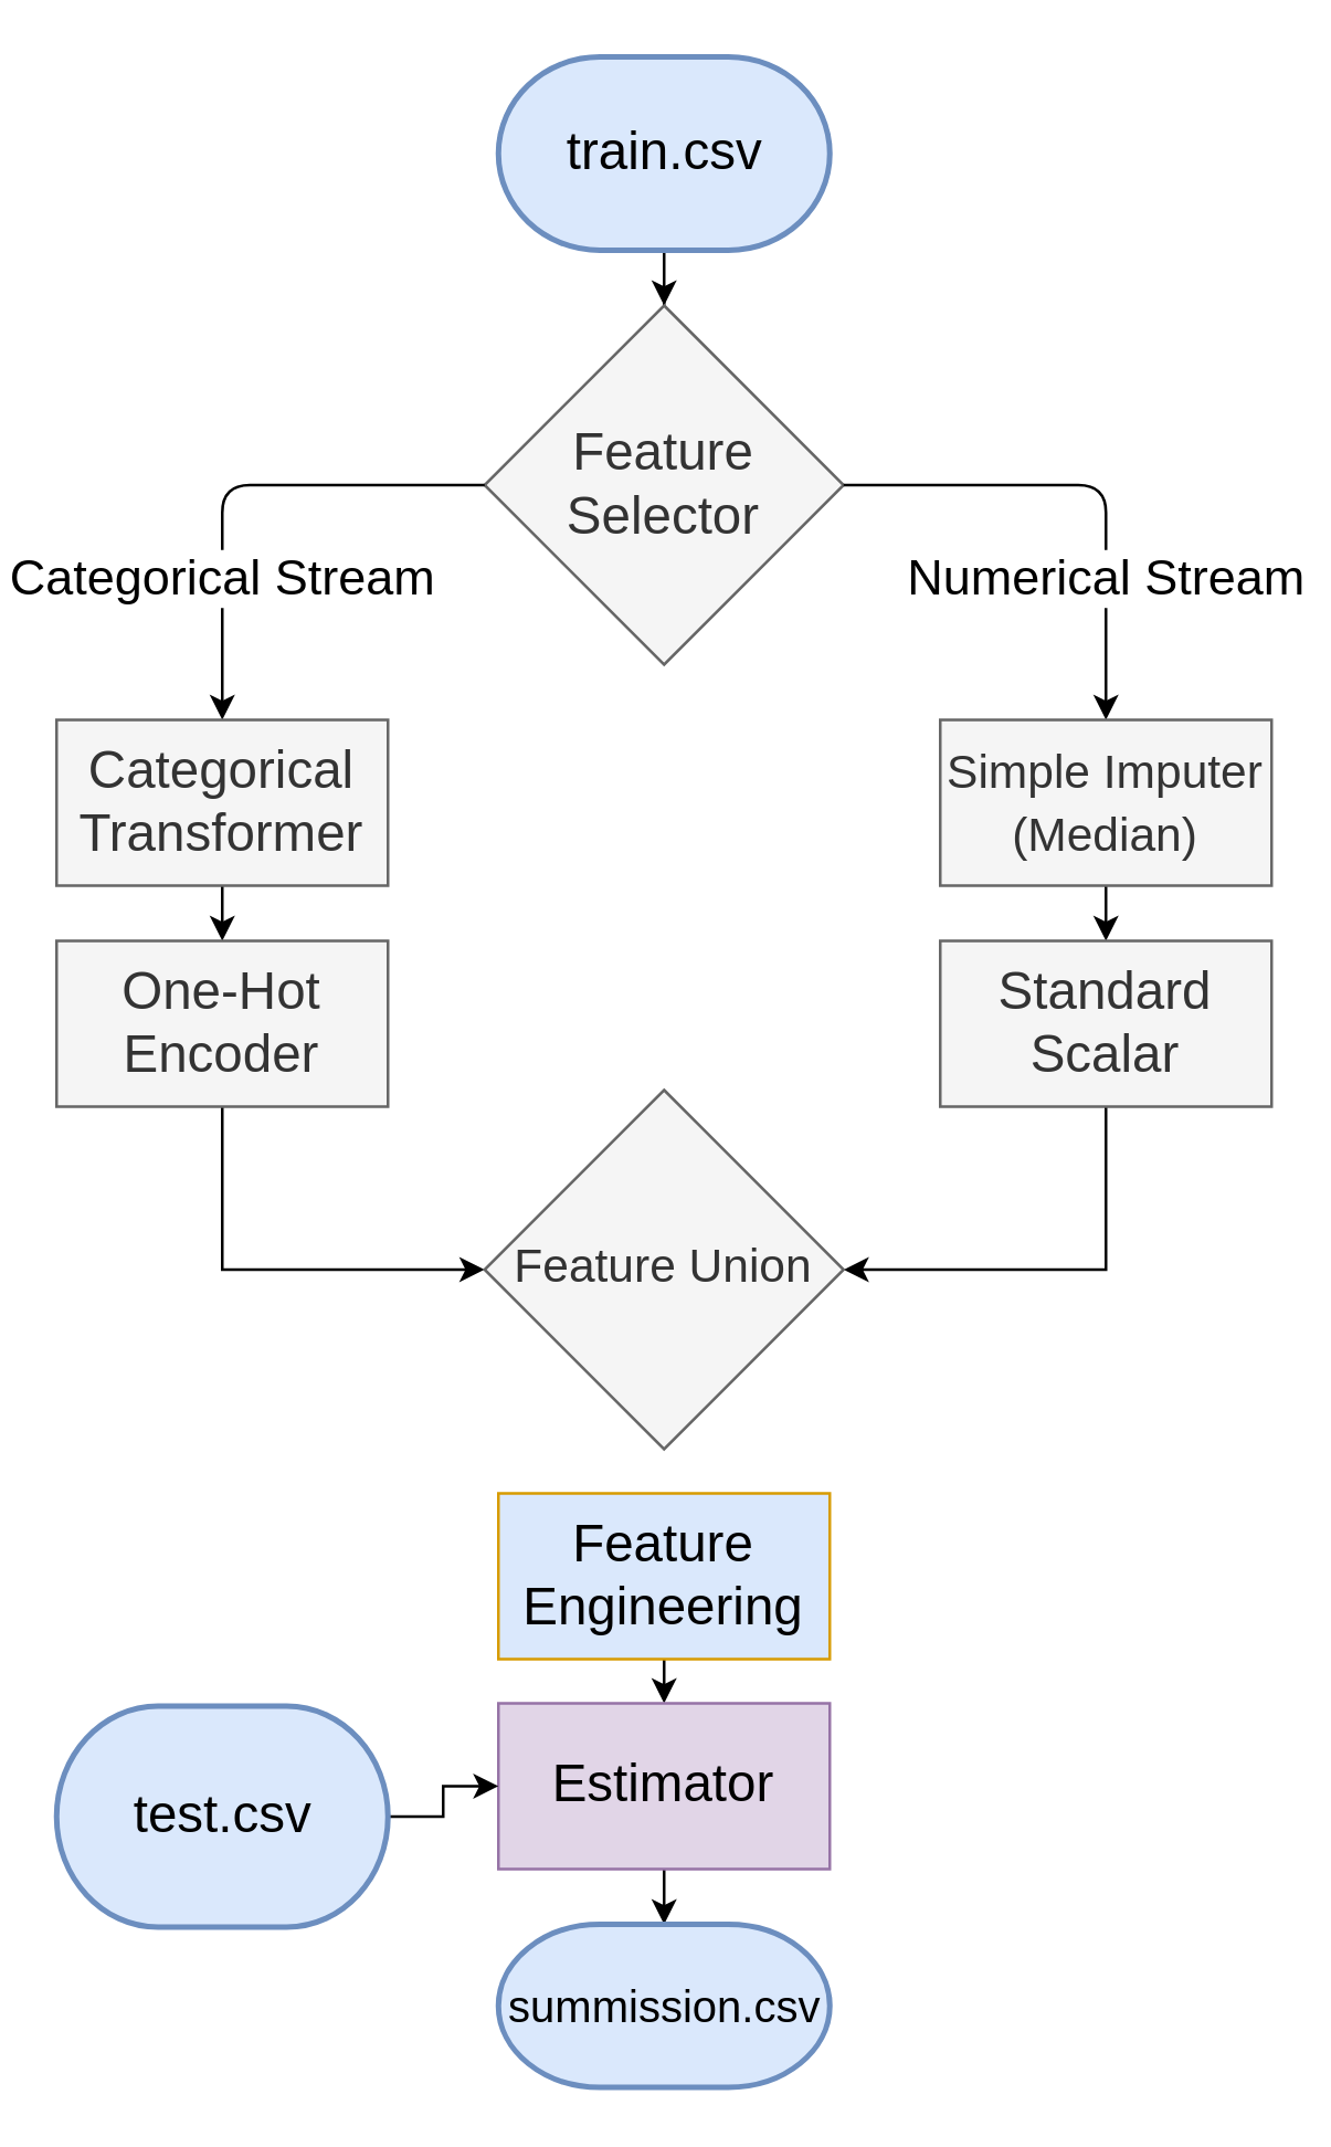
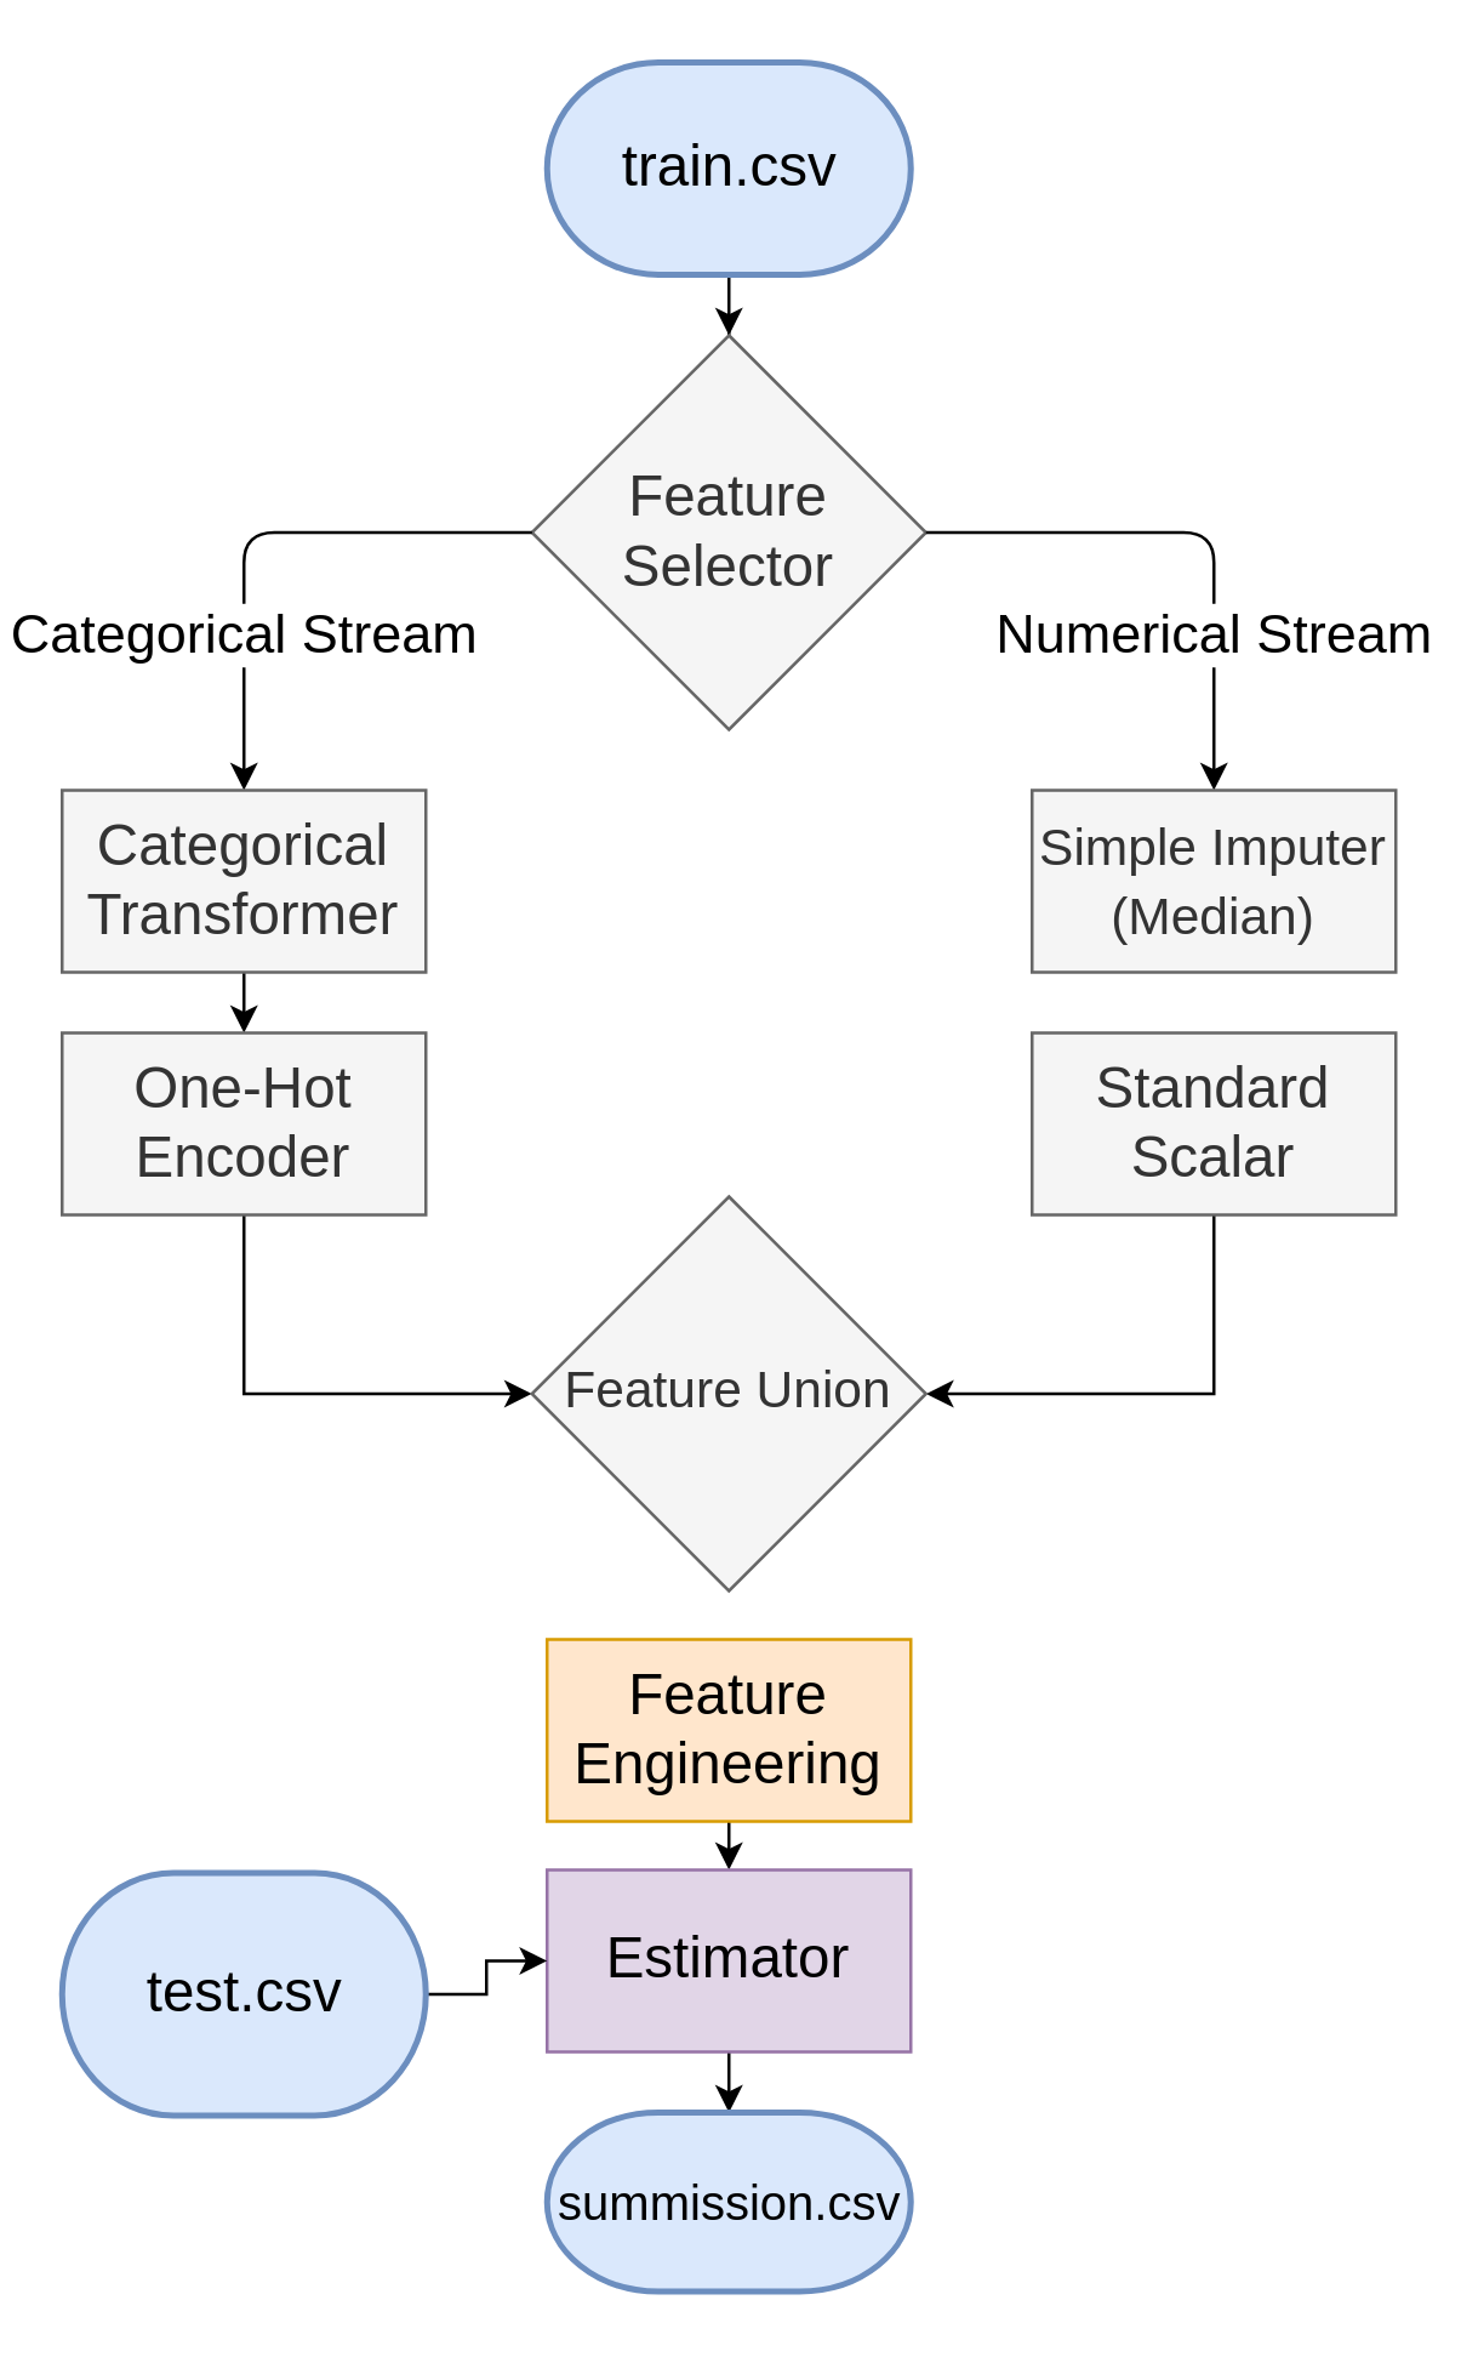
  <mxCell id="0" />
  <mxCell id="1" parent="0" />
  <mxCell id="2" value="" style="edgeStyle=orthogonalEdgeStyle;rounded=0;orthogonalLoop=1;jettySize=auto;html=1;entryX=0.5;entryY=0;entryDx=0;entryDy=0;" edge="1" parent="1" source="3" target="4"><mxGeometry relative="1" as="geometry"><mxPoint x="240" y="110" as="targetPoint" /></mxGeometry></mxCell>
  <mxCell id="3" value="train.csv" style="shape=mxgraph.flowchart.terminator;strokeWidth=2;gradientDirection=north;fontStyle=0;html=1;fontSize=19;fillColor=#dae8fc;strokeColor=#6c8ebf;" parent="1" vertex="1"><mxGeometry x="180" y="20" width="120" height="70" as="geometry" /></mxCell>
  <mxCell id="4" value="Feature Selector" style="rhombus;whiteSpace=wrap;html=1;fontSize=19;fillColor=#f5f5f5;strokeColor=#666666;fontColor=#333333;" vertex="1" parent="1"><mxGeometry x="175" y="110" width="130" height="130" as="geometry" /></mxCell>
  <mxCell id="5" value="Categorical Stream" style="endArrow=classic;html=1;exitX=0;exitY=0.5;exitDx=0;exitDy=0;strokeWidth=1;fontSize=18;entryX=0.5;entryY=0;entryDx=0;entryDy=0;" edge="1" parent="1" source="4" target="8"><mxGeometry x="0.056" y="35" width="50" height="50" relative="1" as="geometry"><mxPoint x="180" y="310" as="sourcePoint" /><mxPoint x="80" y="260" as="targetPoint" /><Array as="points"><mxPoint x="80" y="175" /></Array><mxPoint x="-35" y="34" as="offset" /></mxGeometry></mxCell>
  <mxCell id="6" value="Numerical Stream" style="endArrow=classic;html=1;exitX=1;exitY=0.5;exitDx=0;exitDy=0;strokeWidth=1;fontSize=18;" edge="1" parent="1" source="4"><mxGeometry x="0.056" y="35" width="50" height="50" relative="1" as="geometry"><mxPoint x="185" y="185" as="sourcePoint" /><mxPoint x="400" y="260" as="targetPoint" /><Array as="points"><mxPoint x="400" y="175" /></Array><mxPoint x="-35" y="34" as="offset" /></mxGeometry></mxCell>
  <mxCell id="7" style="edgeStyle=orthogonalEdgeStyle;rounded=0;orthogonalLoop=1;jettySize=auto;html=1;exitX=0.5;exitY=1;exitDx=0;exitDy=0;entryX=0.5;entryY=0;entryDx=0;entryDy=0;strokeWidth=1;fontSize=19;" edge="1" parent="1" source="8" target="10"><mxGeometry relative="1" as="geometry" /></mxCell>
  <mxCell id="8" value="Categorical Transformer" style="rounded=0;whiteSpace=wrap;html=1;fontSize=19;fillColor=#f5f5f5;strokeColor=#666666;fontColor=#333333;" vertex="1" parent="1"><mxGeometry x="20" y="260" width="120" height="60" as="geometry" /></mxCell>
  <mxCell id="9" style="edgeStyle=orthogonalEdgeStyle;rounded=0;orthogonalLoop=1;jettySize=auto;html=1;exitX=0.5;exitY=1;exitDx=0;exitDy=0;entryX=0;entryY=0.5;entryDx=0;entryDy=0;strokeWidth=1;fontSize=19;" edge="1" parent="1" source="10" target="15"><mxGeometry relative="1" as="geometry" /></mxCell>
  <mxCell id="10" value="One-Hot Encoder" style="rounded=0;whiteSpace=wrap;html=1;fontSize=19;fillColor=#f5f5f5;strokeColor=#666666;fontColor=#333333;" vertex="1" parent="1"><mxGeometry x="20" y="340" width="120" height="60" as="geometry" /></mxCell>
- <mxCell id="11" style="edgeStyle=orthogonalEdgeStyle;rounded=0;orthogonalLoop=1;jettySize=auto;html=1;exitX=0.5;exitY=1;exitDx=0;exitDy=0;entryX=0.5;entryY=0;entryDx=0;entryDy=0;strokeWidth=1;fontSize=19;" edge="1" parent="1" source="12" target="14"><mxGeometry relative="1" as="geometry" /></mxCell>
  <mxCell id="12" value="&lt;font style=&quot;font-size: 17px&quot;&gt;Simple Imputer (Median)&lt;/font&gt;" style="rounded=0;whiteSpace=wrap;html=1;fontSize=19;fillColor=#f5f5f5;strokeColor=#666666;fontColor=#333333;" vertex="1" parent="1"><mxGeometry x="340" y="260" width="120" height="60" as="geometry" /></mxCell>
  <mxCell id="13" style="edgeStyle=orthogonalEdgeStyle;rounded=0;orthogonalLoop=1;jettySize=auto;html=1;exitX=0.5;exitY=1;exitDx=0;exitDy=0;entryX=1;entryY=0.5;entryDx=0;entryDy=0;strokeWidth=1;fontSize=19;" edge="1" parent="1" source="14" target="15"><mxGeometry relative="1" as="geometry" /></mxCell>
  <mxCell id="14" value="Standard Scalar" style="rounded=0;whiteSpace=wrap;html=1;fontSize=19;fillColor=#f5f5f5;strokeColor=#666666;fontColor=#333333;" vertex="1" parent="1"><mxGeometry x="340" y="340" width="120" height="60" as="geometry" /></mxCell>
  <mxCell id="15" value="&lt;font style=&quot;font-size: 17px;&quot;&gt;Feature Union&lt;/font&gt;" style="rhombus;whiteSpace=wrap;html=1;fontSize=17;fillColor=#f5f5f5;strokeColor=#666666;fontColor=#333333;" vertex="1" parent="1"><mxGeometry x="175" y="394" width="130" height="130" as="geometry" /></mxCell>
  <mxCell id="16" style="edgeStyle=orthogonalEdgeStyle;rounded=0;orthogonalLoop=1;jettySize=auto;html=1;exitX=0.5;exitY=1;exitDx=0;exitDy=0;entryX=0.5;entryY=0;entryDx=0;entryDy=0;strokeWidth=1;fontSize=17;" edge="1" parent="1" source="17" target="19"><mxGeometry relative="1" as="geometry" /></mxCell>
- <mxCell id="17" value="Feature Engineering" style="rounded=0;whiteSpace=wrap;html=1;fontSize=19;fillColor=#dae8fc;strokeColor=#d79b00;" vertex="1" parent="1"><mxGeometry x="180" y="540" width="120" height="60" as="geometry" /></mxCell>
+ <mxCell id="17" value="Feature Engineering" style="rounded=0;whiteSpace=wrap;html=1;fontSize=19;fillColor=#ffe6cc;strokeColor=#d79b00;" vertex="1" parent="1"><mxGeometry x="180" y="540" width="120" height="60" as="geometry" /></mxCell>
  <mxCell id="18" style="edgeStyle=orthogonalEdgeStyle;rounded=0;orthogonalLoop=1;jettySize=auto;html=1;exitX=0.5;exitY=1;exitDx=0;exitDy=0;entryX=0.5;entryY=0;entryDx=0;entryDy=0;entryPerimeter=0;strokeWidth=1;fontSize=16;" edge="1" parent="1" source="19" target="22"><mxGeometry relative="1" as="geometry" /></mxCell>
  <mxCell id="19" value="Estimator" style="rounded=0;whiteSpace=wrap;html=1;fontSize=19;fillColor=#e1d5e7;strokeColor=#9673a6;" vertex="1" parent="1"><mxGeometry x="180" y="616" width="120" height="60" as="geometry" /></mxCell>
  <mxCell id="20" style="edgeStyle=orthogonalEdgeStyle;rounded=0;orthogonalLoop=1;jettySize=auto;html=1;exitX=1;exitY=0.5;exitDx=0;exitDy=0;exitPerimeter=0;entryX=0;entryY=0.5;entryDx=0;entryDy=0;strokeWidth=1;fontSize=17;" edge="1" parent="1" source="21" target="19"><mxGeometry relative="1" as="geometry" /></mxCell>
  <mxCell id="21" value="test.csv" style="shape=mxgraph.flowchart.terminator;strokeWidth=2;gradientDirection=north;fontStyle=0;html=1;fontSize=19;fillColor=#dae8fc;strokeColor=#6c8ebf;" vertex="1" parent="1"><mxGeometry x="20" y="617" width="120" height="80" as="geometry" /></mxCell>
  <mxCell id="22" value="summission.csv" style="shape=mxgraph.flowchart.terminator;strokeWidth=2;gradientDirection=north;fontStyle=0;html=1;fontSize=16;fillColor=#dae8fc;strokeColor=#6c8ebf;" vertex="1" parent="1"><mxGeometry x="180" y="696" width="120" height="59" as="geometry" /></mxCell>
